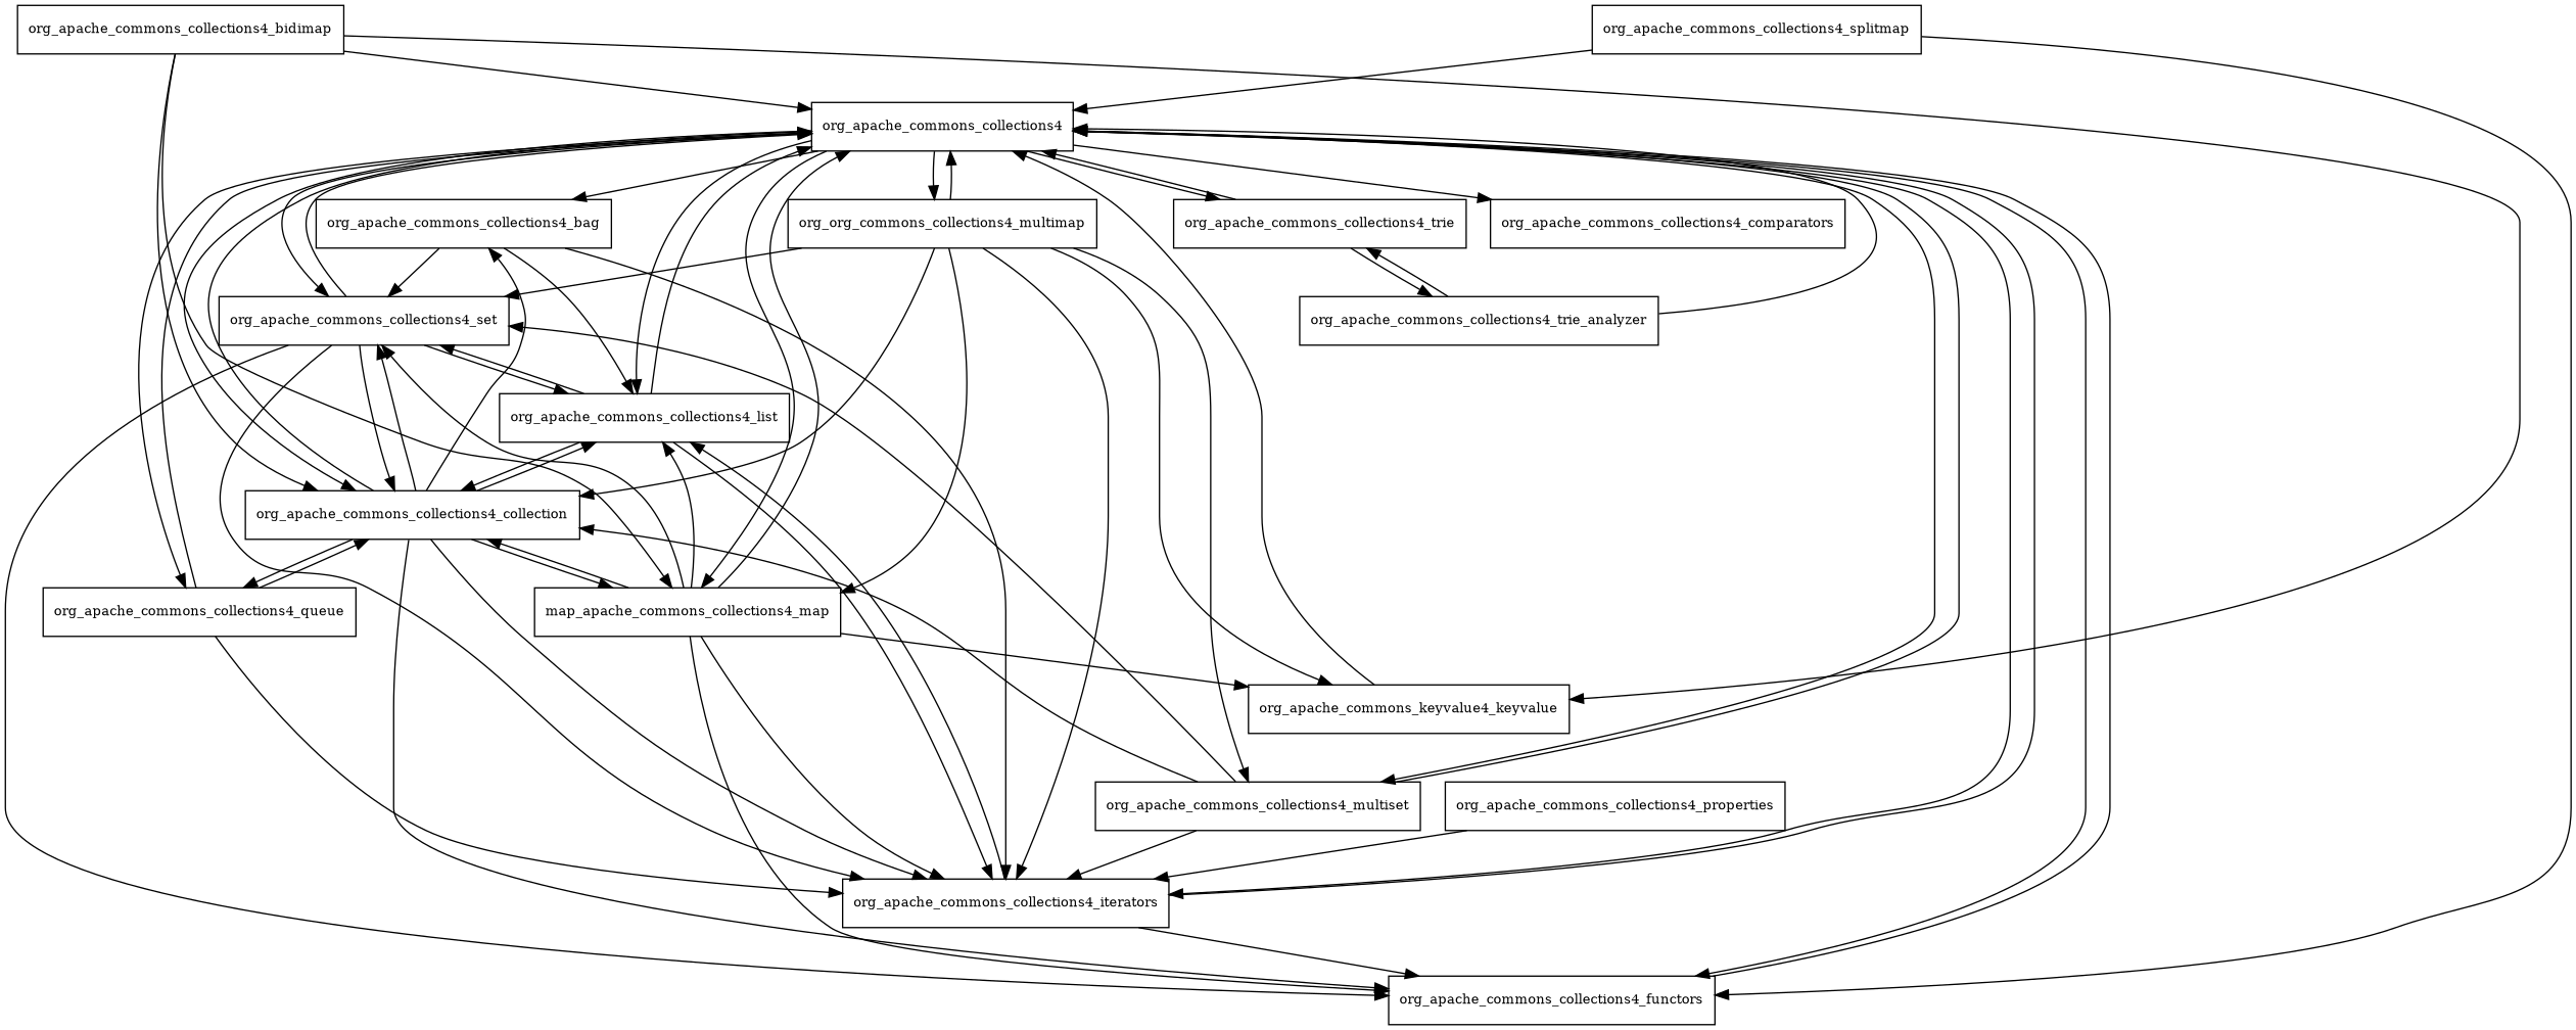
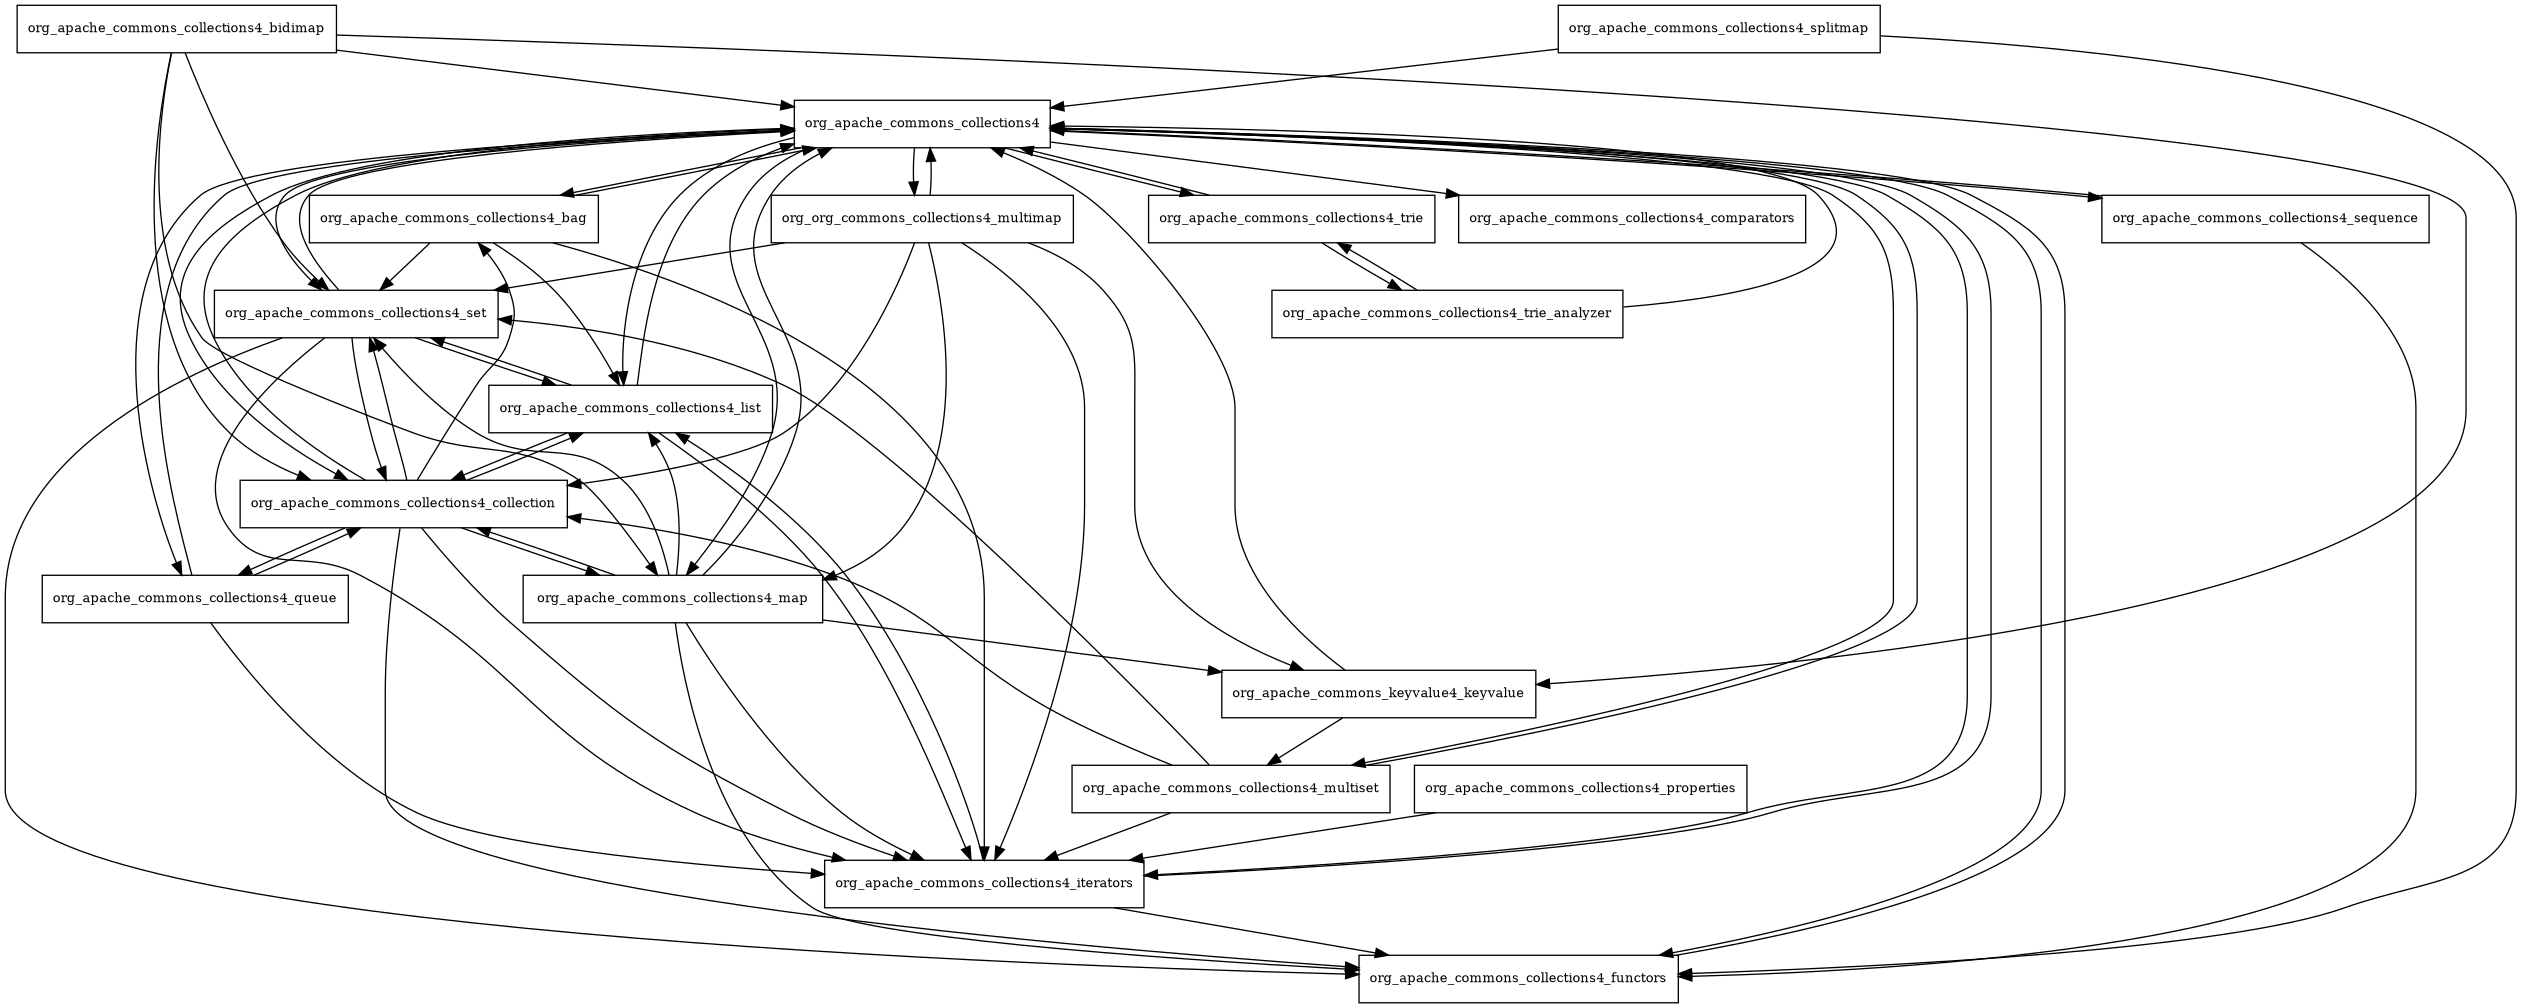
  digraph {
    node [fontsize=10.0 shape=box]
    org_apache_commons_collections4
    org_apache_commons_collections4_bag
    org_apache_commons_collections4_collection
    org_apache_commons_collections4_comparators
    org_apache_commons_collections4_functors
    org_apache_commons_collections4_iterators
    org_apache_commons_collections4_list
-   org_apache_commons_collections4_map [label=map_apache_commons_collections4_map]
+   org_apache_commons_collections4_map
    n9 [label=org_org_commons_collections4_multimap]
    org_apache_commons_collections4_multiset
    org_apache_commons_collections4_queue
+   org_apache_commons_collections4_sequence
    org_apache_commons_collections4_set
    org_apache_commons_collections4_trie
    n15 [label=org_apache_commons_keyvalue4_keyvalue]
    org_apache_commons_collections4_trie_analyzer
    org_apache_commons_collections4_bidimap
    org_apache_commons_collections4_properties
    org_apache_commons_collections4_splitmap
    org_apache_commons_collections4 -> org_apache_commons_collections4_bag
    org_apache_commons_collections4 -> org_apache_commons_collections4_collection
    org_apache_commons_collections4 -> org_apache_commons_collections4_comparators
    org_apache_commons_collections4 -> org_apache_commons_collections4_functors
    org_apache_commons_collections4 -> org_apache_commons_collections4_iterators
    org_apache_commons_collections4 -> org_apache_commons_collections4_list
    org_apache_commons_collections4 -> org_apache_commons_collections4_map
    org_apache_commons_collections4 -> n9
    org_apache_commons_collections4 -> org_apache_commons_collections4_multiset
    org_apache_commons_collections4 -> org_apache_commons_collections4_queue
+   org_apache_commons_collections4 -> org_apache_commons_collections4_sequence
    org_apache_commons_collections4 -> org_apache_commons_collections4_set
    org_apache_commons_collections4 -> org_apache_commons_collections4_trie
+   org_apache_commons_collections4_bag -> org_apache_commons_collections4
    org_apache_commons_collections4_bag -> org_apache_commons_collections4_iterators
    org_apache_commons_collections4_bag -> org_apache_commons_collections4_list
    org_apache_commons_collections4_bag -> org_apache_commons_collections4_set
    org_apache_commons_collections4_collection -> org_apache_commons_collections4
    org_apache_commons_collections4_collection -> org_apache_commons_collections4_bag
    org_apache_commons_collections4_collection -> org_apache_commons_collections4_functors
    org_apache_commons_collections4_collection -> org_apache_commons_collections4_iterators
    org_apache_commons_collections4_collection -> org_apache_commons_collections4_list
    org_apache_commons_collections4_collection -> org_apache_commons_collections4_map
    org_apache_commons_collections4_collection -> org_apache_commons_collections4_queue
    org_apache_commons_collections4_collection -> org_apache_commons_collections4_set
    org_apache_commons_collections4_functors -> org_apache_commons_collections4
    org_apache_commons_collections4_iterators -> org_apache_commons_collections4
    org_apache_commons_collections4_iterators -> org_apache_commons_collections4_functors
    org_apache_commons_collections4_iterators -> org_apache_commons_collections4_list
    org_apache_commons_collections4_list -> org_apache_commons_collections4
    org_apache_commons_collections4_list -> org_apache_commons_collections4_collection
    org_apache_commons_collections4_list -> org_apache_commons_collections4_iterators
    org_apache_commons_collections4_list -> org_apache_commons_collections4_set
    org_apache_commons_collections4_map -> org_apache_commons_collections4
    org_apache_commons_collections4_map -> org_apache_commons_collections4_collection
    org_apache_commons_collections4_map -> org_apache_commons_collections4_functors
    org_apache_commons_collections4_map -> org_apache_commons_collections4_iterators
    org_apache_commons_collections4_map -> org_apache_commons_collections4_list
    org_apache_commons_collections4_map -> org_apache_commons_collections4_set
    org_apache_commons_collections4_map -> n15
    n9 -> org_apache_commons_collections4
    n9 -> org_apache_commons_collections4_collection
    n9 -> org_apache_commons_collections4_iterators
    n9 -> org_apache_commons_collections4_map
-   n9 -> org_apache_commons_collections4_multiset
+   n15 -> org_apache_commons_collections4_multiset
    n9 -> org_apache_commons_collections4_set
    n9 -> n15
    org_apache_commons_collections4_multiset -> org_apache_commons_collections4
    org_apache_commons_collections4_multiset -> org_apache_commons_collections4_collection
    org_apache_commons_collections4_multiset -> org_apache_commons_collections4_iterators
    org_apache_commons_collections4_multiset -> org_apache_commons_collections4_set
    org_apache_commons_collections4_queue -> org_apache_commons_collections4
    org_apache_commons_collections4_queue -> org_apache_commons_collections4_collection
    org_apache_commons_collections4_queue -> org_apache_commons_collections4_iterators
+   org_apache_commons_collections4_sequence -> org_apache_commons_collections4
+   org_apache_commons_collections4_sequence -> org_apache_commons_collections4_functors
    org_apache_commons_collections4_set -> org_apache_commons_collections4
    org_apache_commons_collections4_set -> org_apache_commons_collections4_collection
    org_apache_commons_collections4_set -> org_apache_commons_collections4_functors
    org_apache_commons_collections4_set -> org_apache_commons_collections4_iterators
    org_apache_commons_collections4_set -> org_apache_commons_collections4_list
    org_apache_commons_collections4_trie -> org_apache_commons_collections4
    org_apache_commons_collections4_trie -> org_apache_commons_collections4_trie_analyzer
    n15 -> org_apache_commons_collections4
    org_apache_commons_collections4_trie_analyzer -> org_apache_commons_collections4
    org_apache_commons_collections4_trie_analyzer -> org_apache_commons_collections4_trie
    org_apache_commons_collections4_bidimap -> org_apache_commons_collections4
    org_apache_commons_collections4_bidimap -> org_apache_commons_collections4_collection
    org_apache_commons_collections4_bidimap -> org_apache_commons_collections4_map
+   org_apache_commons_collections4_bidimap -> org_apache_commons_collections4_set
    org_apache_commons_collections4_bidimap -> n15
    org_apache_commons_collections4_properties -> org_apache_commons_collections4_iterators
    org_apache_commons_collections4_splitmap -> org_apache_commons_collections4
    org_apache_commons_collections4_splitmap -> org_apache_commons_collections4_functors
  }
